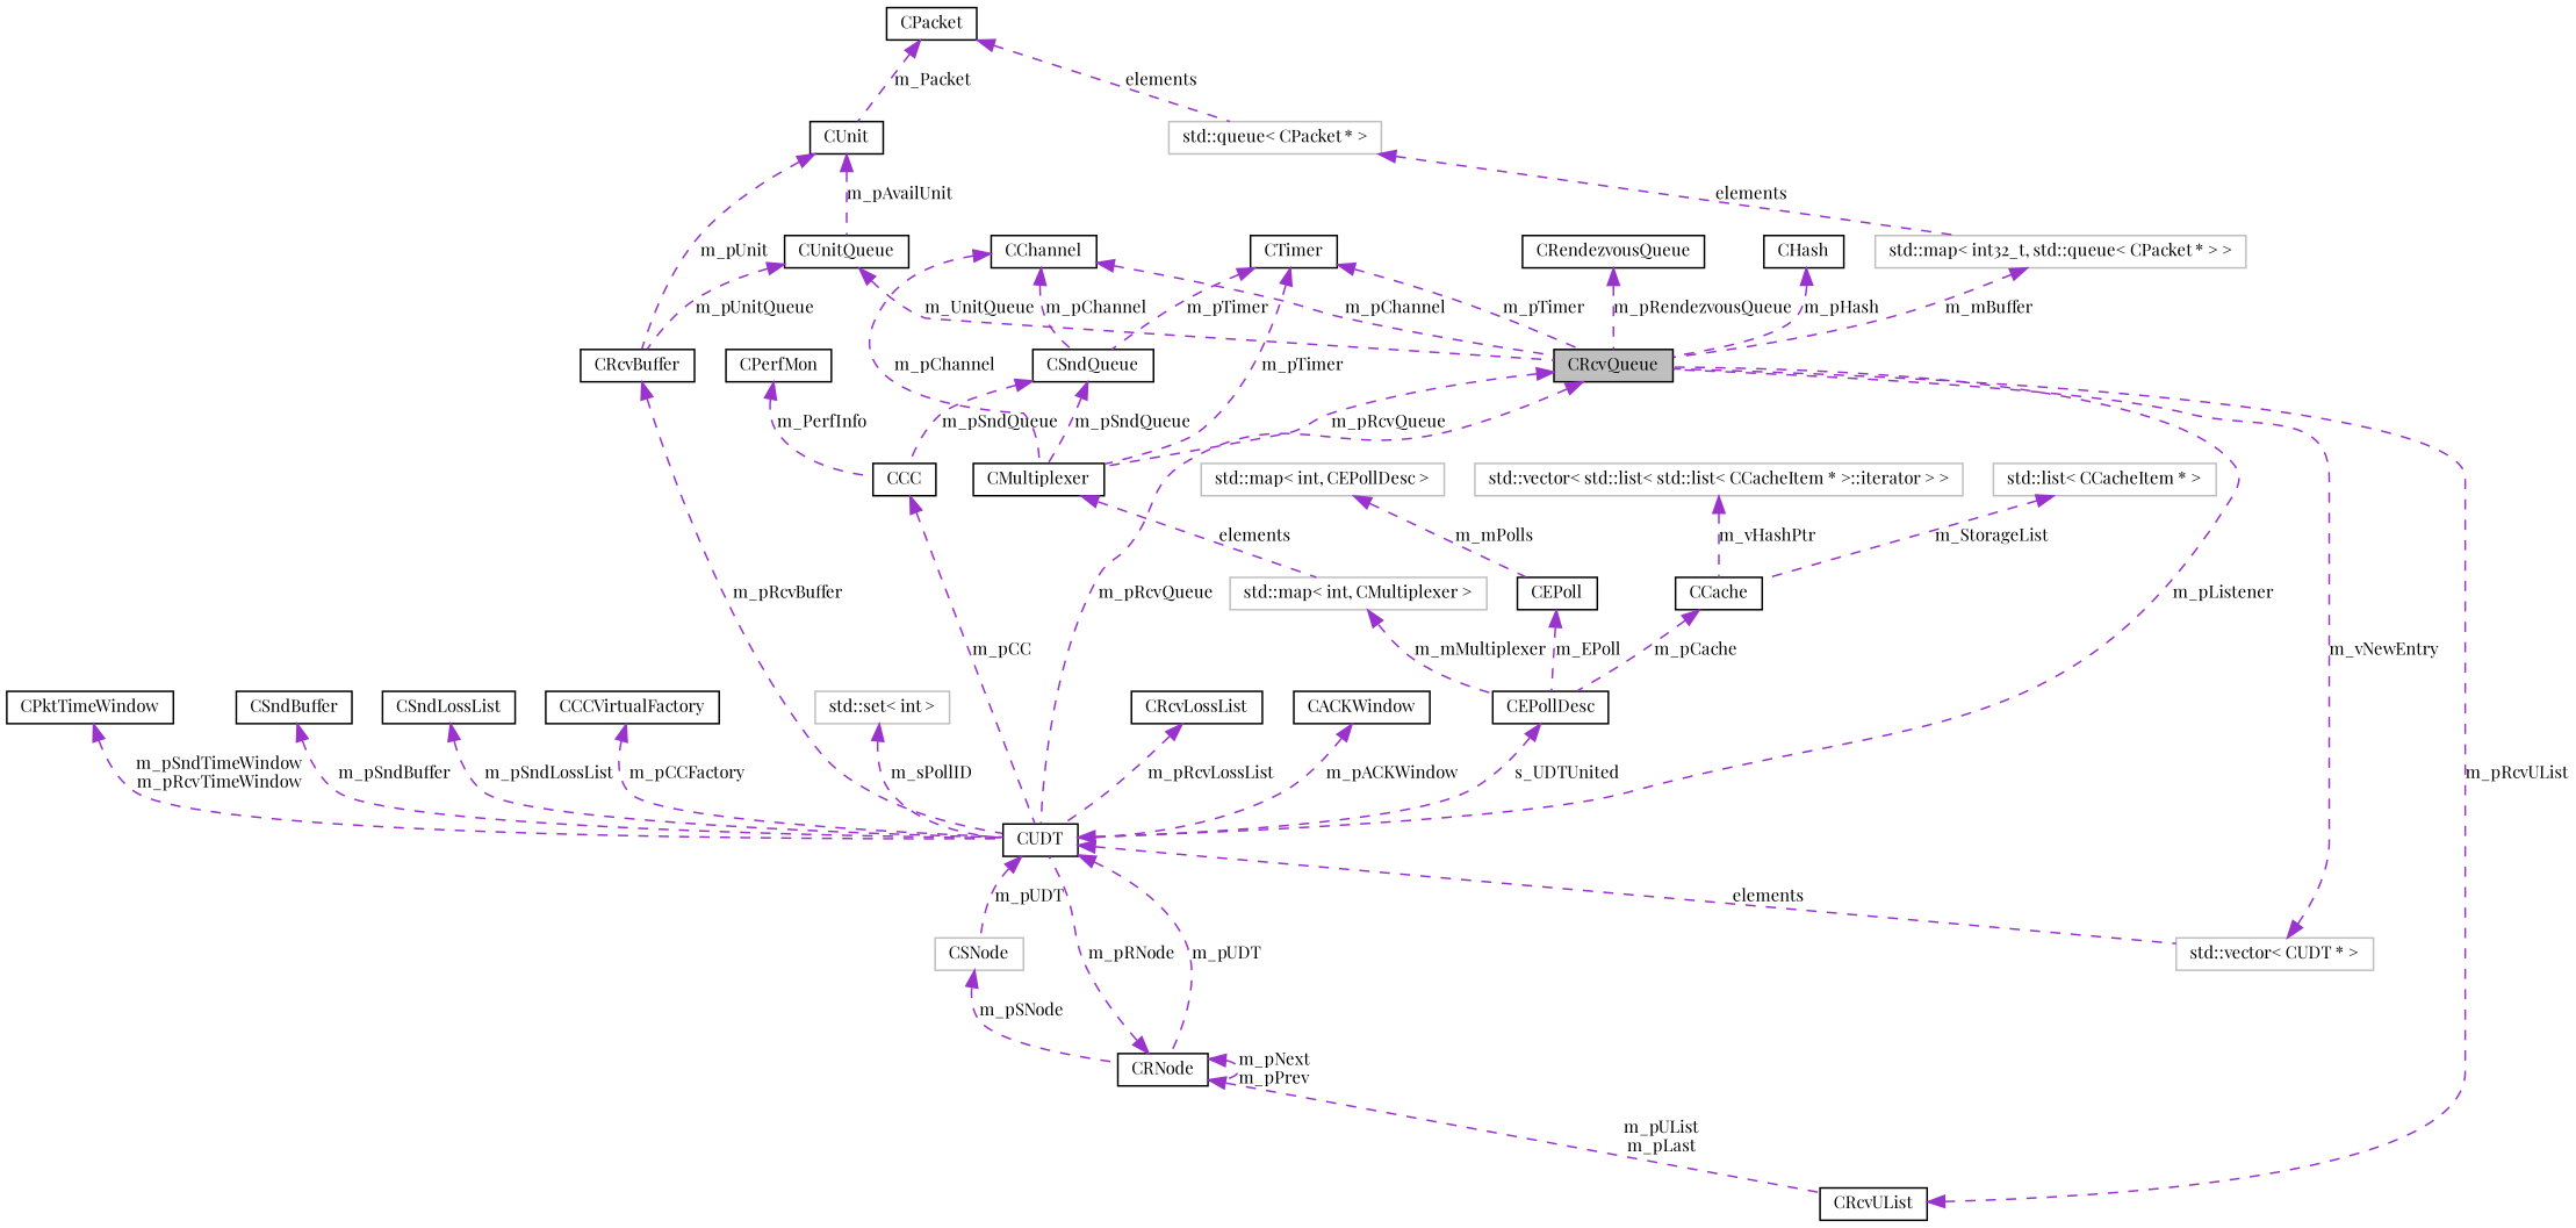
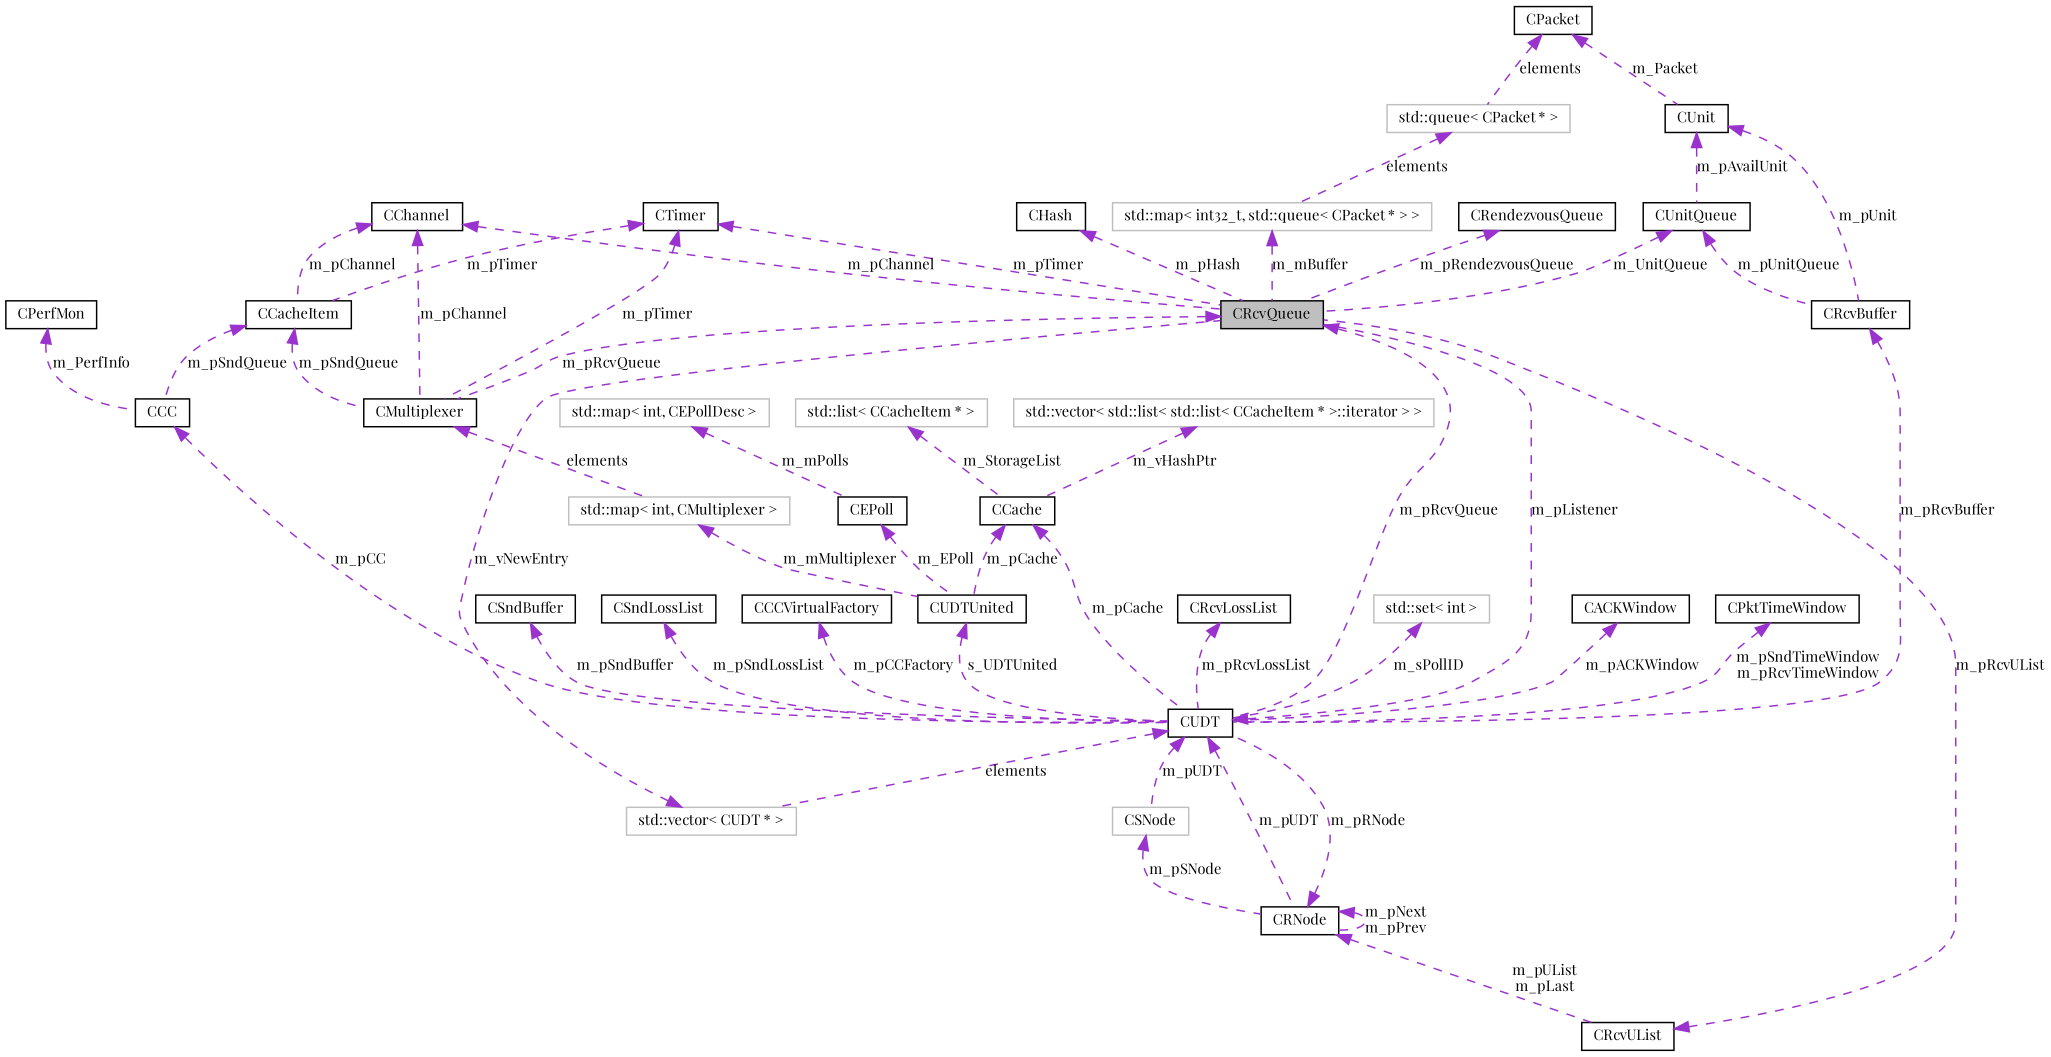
  digraph {
    fontname="Playfair Display"
    node [color=black fontname="Playfair Display" fontsize=10 shape=record]
    edge [color=darkorchid3 dir=back fontname="Playfair Display" fontsize=10 labelfontname="FreeSans.ttf" labelfontsize=10 style=dashed]
    n1 [fillcolor=grey75 fontcolor=black height=0.2 label=CRcvQueue style=filled width=0.4]
    n2 [height=0.2 label=CUDT width=0.4]
    n3 [height=0.2 label=CMultiplexer width=0.4]
    n4 [height=0.2 label=CRNode width=0.4]
    n5 [color=grey75 height=0.2 label=CSNode width=0.4]
    n6 [color=grey75 height=0.2 label="std::vector\< CUDT * \>" width=0.4]
    n7 [color=grey75 height=0.2 label="std::map\< int, CMultiplexer \>" width=0.4]
    n8 [height=0.2 label=CRcvUList width=0.4]
    n9 [color=grey75 height=0.2 label="std::set\< int \>" width=0.4]
    n10 [height=0.2 label=CACKWindow width=0.4]
    n11 [height=0.2 label=CPktTimeWindow width=0.4]
    n12 [height=0.2 label=CSndBuffer width=0.4]
    n13 [height=0.2 label=CSndLossList width=0.4]
    n14 [height=0.2 label=CCCVirtualFactory width=0.4]
    n15 [height=0.2 label=CRcvBuffer width=0.4]
    n16 [height=0.2 label=CUnit width=0.4]
    n17 [height=0.2 label=CUnitQueue width=0.4]
    n18 [height=0.2 label=CPacket width=0.4]
    n19 [color=grey75 height=0.2 label="std::queue\< CPacket * \>" width=0.4]
    n20 [color=grey75 height=0.2 label="std::map\< int32_t, std::queue\< CPacket * \> \>" width=0.4]
-   n21 [height=0.2 label=CEPollDesc width=0.4]
+   n21 [height=0.2 label=CUDTUnited width=0.4]
    n22 [height=0.2 label=CTimer width=0.4]
-   n23 [height=0.2 label=CSndQueue width=0.4]
+   n23 [height=0.2 label=CCacheItem width=0.4]
    n24 [height=0.2 label=CCC width=0.4]
    n25 [height=0.2 label=CChannel width=0.4]
    n26 [height=0.2 label=CEPoll width=0.4]
    n27 [color=grey75 height=0.2 label="std::map\< int, CEPollDesc \>" width=0.4]
    n28 [height=0.2 label=CCache width=0.4]
    n29 [color=grey75 height=0.2 label="std::list\< CCacheItem * \>" width=0.4]
    n30 [color=grey75 height=0.2 label="std::vector\< std::list\< std::list\< CCacheItem * \>::iterator \> \>" width=0.4]
    n31 [height=0.2 label=CRcvLossList width=0.4]
    n32 [height=0.2 label=CPerfMon width=0.4]
    n33 [height=0.2 label=CRendezvousQueue width=0.4]
    n34 [height=0.2 label=CHash width=0.4]
    n1 -> n2 [label=m_pRcvQueue]
    n1 -> n3 [label=m_pRcvQueue]
    n2 -> n1 [label=m_pListener]
    n2 -> n4 [label=m_pUDT]
    n2 -> n5 [label=m_pUDT]
    n2 -> n6 [label=elements]
    n3 -> n7 [label=elements]
    n4 -> n2 [label=m_pRNode]
    n4 -> n4 [label="m_pNext\nm_pPrev"]
    n4 -> n8 [label="m_pUList\nm_pLast"]
    n5 -> n4 [label=m_pSNode]
    n6 -> n1 [label=m_vNewEntry]
    n7 -> n21 [label=m_mMultiplexer]
    n8 -> n1 [label=m_pRcvUList]
    n9 -> n2 [label=m_sPollID]
    n10 -> n2 [label=m_pACKWindow]
    n11 -> n2 [label="m_pSndTimeWindow\nm_pRcvTimeWindow"]
    n12 -> n2 [label=m_pSndBuffer]
    n13 -> n2 [label=m_pSndLossList]
    n14 -> n2 [label=m_pCCFactory]
    n15 -> n2 [label=m_pRcvBuffer]
    n16 -> n15 [label=m_pUnit]
    n16 -> n17 [label=m_pAvailUnit]
    n17 -> n1 [label=m_UnitQueue]
    n17 -> n15 [label=m_pUnitQueue]
    n18 -> n16 [label=m_Packet]
    n18 -> n19 [label=elements]
    n19 -> n20 [label=elements]
    n20 -> n1 [label=m_mBuffer]
    n21 -> n2 [label=s_UDTUnited]
    n22 -> n1 [label=m_pTimer]
    n22 -> n3 [label=m_pTimer]
    n22 -> n23 [label=m_pTimer]
    n23 -> n3 [label=m_pSndQueue]
    n23 -> n24 [label=m_pSndQueue]
    n24 -> n2 [label=m_pCC]
    n25 -> n1 [label=m_pChannel]
    n25 -> n3 [label=m_pChannel]
    n25 -> n23 [label=m_pChannel]
    n26 -> n21 [label=m_EPoll]
    n27 -> n26 [label=m_mPolls]
+   n28 -> n2 [label=m_pCache]
    n28 -> n21 [label=m_pCache]
    n29 -> n28 [label=m_StorageList]
    n30 -> n28 [label=m_vHashPtr]
    n31 -> n2 [label=m_pRcvLossList]
    n32 -> n24 [label=m_PerfInfo]
    n33 -> n1 [label=m_pRendezvousQueue]
    n34 -> n1 [label=m_pHash]
  }
